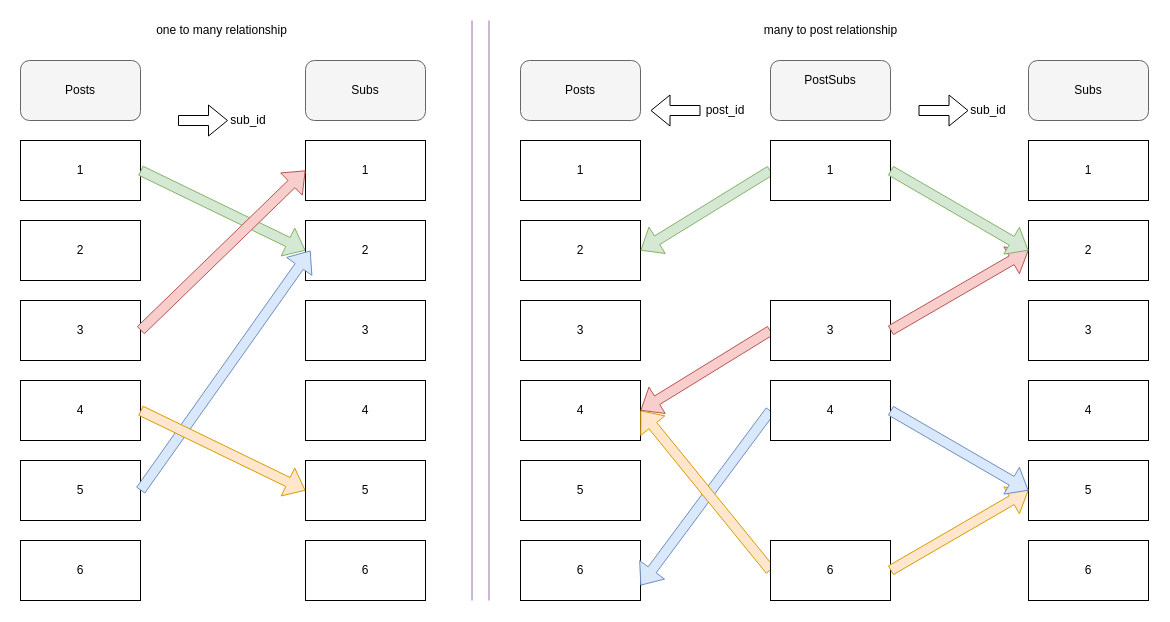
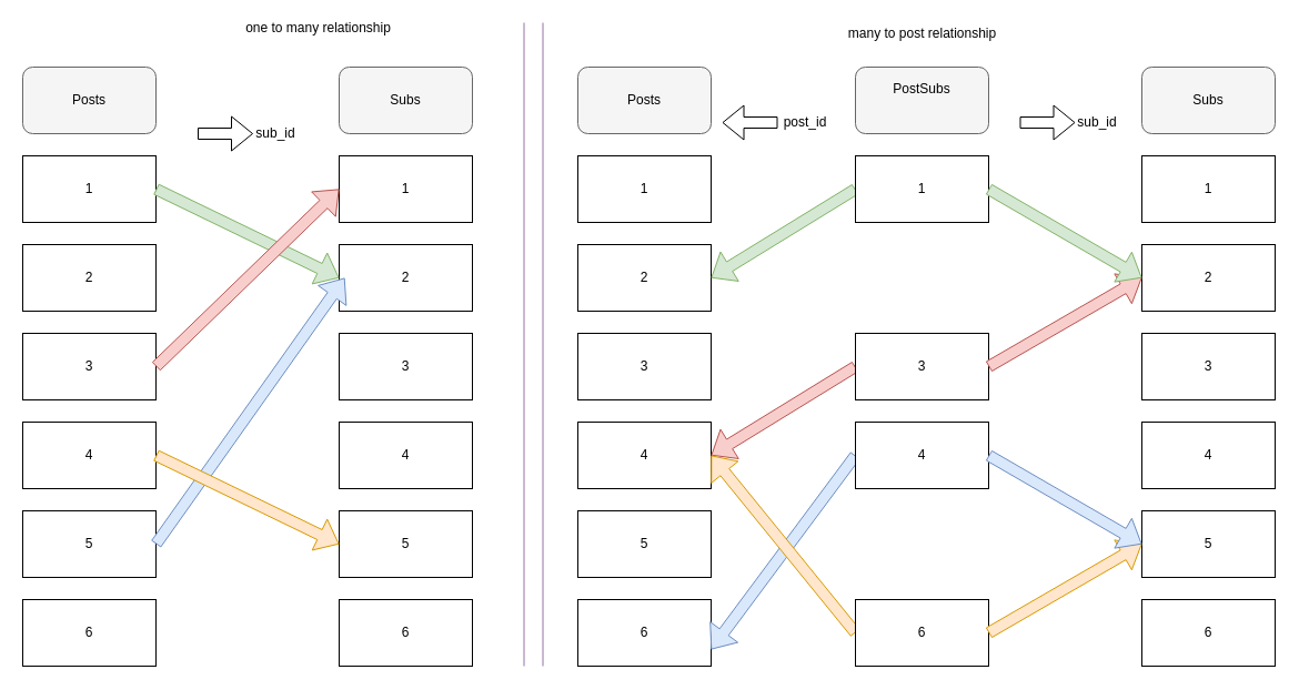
  <mxCell id="0" />
  <mxCell id="1" parent="0" />
  <mxCell id="2" value="1" style="rounded=0;whiteSpace=wrap;html=1;" parent="1" vertex="1"><mxGeometry x="20" y="140" width="120" height="60" as="geometry" /></mxCell>
  <mxCell id="3" value="2" style="rounded=0;whiteSpace=wrap;html=1;" parent="1" vertex="1"><mxGeometry x="20" y="220" width="120" height="60" as="geometry" /></mxCell>
  <mxCell id="4" value="3" style="rounded=0;whiteSpace=wrap;html=1;" parent="1" vertex="1"><mxGeometry x="20" y="300" width="120" height="60" as="geometry" /></mxCell>
  <mxCell id="5" value="4" style="rounded=0;whiteSpace=wrap;html=1;" parent="1" vertex="1"><mxGeometry x="20" y="380" width="120" height="60" as="geometry" /></mxCell>
  <mxCell id="6" value="5" style="rounded=0;whiteSpace=wrap;html=1;" parent="1" vertex="1"><mxGeometry x="20" y="460" width="120" height="60" as="geometry" /></mxCell>
  <mxCell id="7" value="6" style="rounded=0;whiteSpace=wrap;html=1;" parent="1" vertex="1"><mxGeometry x="20" y="540" width="120" height="60" as="geometry" /></mxCell>
  <mxCell id="8" value="1" style="rounded=0;whiteSpace=wrap;html=1;" parent="1" vertex="1"><mxGeometry x="305" y="140" width="120" height="60" as="geometry" /></mxCell>
  <mxCell id="9" value="2" style="rounded=0;whiteSpace=wrap;html=1;" parent="1" vertex="1"><mxGeometry x="305" y="220" width="120" height="60" as="geometry" /></mxCell>
  <mxCell id="10" value="3" style="rounded=0;whiteSpace=wrap;html=1;" parent="1" vertex="1"><mxGeometry x="305" y="300" width="120" height="60" as="geometry" /></mxCell>
  <mxCell id="11" value="4" style="rounded=0;whiteSpace=wrap;html=1;" parent="1" vertex="1"><mxGeometry x="305" y="380" width="120" height="60" as="geometry" /></mxCell>
  <mxCell id="12" value="5" style="rounded=0;whiteSpace=wrap;html=1;" parent="1" vertex="1"><mxGeometry x="305" y="460" width="120" height="60" as="geometry" /></mxCell>
  <mxCell id="13" value="6" style="rounded=0;whiteSpace=wrap;html=1;" parent="1" vertex="1"><mxGeometry x="305" y="540" width="120" height="60" as="geometry" /></mxCell>
  <mxCell id="14" value="" style="shape=flexArrow;endArrow=classic;html=1;exitX=1;exitY=0.5;exitDx=0;exitDy=0;entryX=0;entryY=0.5;entryDx=0;entryDy=0;fillColor=#d5e8d4;strokeColor=#82b366;" parent="1" source="2" target="9" edge="1"><mxGeometry width="50" height="50" relative="1" as="geometry"><mxPoint x="20" y="670" as="sourcePoint" /><mxPoint x="70" y="620" as="targetPoint" /></mxGeometry></mxCell>
  <mxCell id="15" value="" style="shape=flexArrow;endArrow=classic;html=1;exitX=1;exitY=0.5;exitDx=0;exitDy=0;entryX=0;entryY=0.5;entryDx=0;entryDy=0;fillColor=#f8cecc;strokeColor=#b85450;" parent="1" source="4" target="8" edge="1"><mxGeometry width="50" height="50" relative="1" as="geometry"><mxPoint x="20" y="670" as="sourcePoint" /><mxPoint x="70" y="620" as="targetPoint" /></mxGeometry></mxCell>
  <mxCell id="16" value="" style="shape=flexArrow;endArrow=classic;html=1;exitX=1;exitY=0.5;exitDx=0;exitDy=0;fillColor=#dae8fc;strokeColor=#6c8ebf;" parent="1" source="6" edge="1"><mxGeometry width="50" height="50" relative="1" as="geometry"><mxPoint x="20" y="670" as="sourcePoint" /><mxPoint x="310" y="250" as="targetPoint" /></mxGeometry></mxCell>
  <mxCell id="17" value="" style="shape=flexArrow;endArrow=classic;html=1;exitX=1;exitY=0.5;exitDx=0;exitDy=0;entryX=0;entryY=0.5;entryDx=0;entryDy=0;fillColor=#ffe6cc;strokeColor=#d79b00;" parent="1" source="5" target="12" edge="1"><mxGeometry width="50" height="50" relative="1" as="geometry"><mxPoint x="20" y="670" as="sourcePoint" /><mxPoint x="70" y="620" as="targetPoint" /></mxGeometry></mxCell>
  <mxCell id="18" value="" style="rounded=1;whiteSpace=wrap;html=1;fillColor=#f5f5f5;strokeColor=#666666;fontColor=#333333;" parent="1" vertex="1"><mxGeometry x="20" y="60" width="120" height="60" as="geometry" /></mxCell>
  <mxCell id="19" value="Posts" style="text;html=1;strokeColor=none;fillColor=none;align=center;verticalAlign=middle;whiteSpace=wrap;rounded=0;" parent="1" vertex="1"><mxGeometry x="60" y="80" width="40" height="20" as="geometry" /></mxCell>
  <mxCell id="20" value="" style="rounded=1;whiteSpace=wrap;html=1;fillColor=#f5f5f5;strokeColor=#666666;fontColor=#333333;" parent="1" vertex="1"><mxGeometry x="305" y="60" width="120" height="60" as="geometry" /></mxCell>
  <mxCell id="21" value="Subs" style="text;html=1;strokeColor=none;fillColor=none;align=center;verticalAlign=middle;whiteSpace=wrap;rounded=0;" parent="1" vertex="1"><mxGeometry x="345" y="80" width="40" height="20" as="geometry" /></mxCell>
  <mxCell id="22" value="1" style="rounded=0;whiteSpace=wrap;html=1;" parent="1" vertex="1"><mxGeometry x="520" y="140" width="120" height="60" as="geometry" /></mxCell>
  <mxCell id="23" value="2" style="rounded=0;whiteSpace=wrap;html=1;" parent="1" vertex="1"><mxGeometry x="520" y="220" width="120" height="60" as="geometry" /></mxCell>
  <mxCell id="24" value="3" style="rounded=0;whiteSpace=wrap;html=1;" parent="1" vertex="1"><mxGeometry x="520" y="300" width="120" height="60" as="geometry" /></mxCell>
  <mxCell id="25" value="4" style="rounded=0;whiteSpace=wrap;html=1;" parent="1" vertex="1"><mxGeometry x="520" y="380" width="120" height="60" as="geometry" /></mxCell>
  <mxCell id="26" value="5" style="rounded=0;whiteSpace=wrap;html=1;" parent="1" vertex="1"><mxGeometry x="520" y="460" width="120" height="60" as="geometry" /></mxCell>
  <mxCell id="27" value="6" style="rounded=0;whiteSpace=wrap;html=1;" parent="1" vertex="1"><mxGeometry x="520" y="540" width="120" height="60" as="geometry" /></mxCell>
  <mxCell id="28" value="1" style="rounded=0;whiteSpace=wrap;html=1;" parent="1" vertex="1"><mxGeometry x="1028" y="140" width="120" height="60" as="geometry" /></mxCell>
  <mxCell id="29" value="2" style="rounded=0;whiteSpace=wrap;html=1;" parent="1" vertex="1"><mxGeometry x="1028" y="220" width="120" height="60" as="geometry" /></mxCell>
  <mxCell id="30" value="3" style="rounded=0;whiteSpace=wrap;html=1;" parent="1" vertex="1"><mxGeometry x="1028" y="300" width="120" height="60" as="geometry" /></mxCell>
  <mxCell id="31" value="4" style="rounded=0;whiteSpace=wrap;html=1;" parent="1" vertex="1"><mxGeometry x="1028" y="380" width="120" height="60" as="geometry" /></mxCell>
  <mxCell id="32" value="5" style="rounded=0;whiteSpace=wrap;html=1;" parent="1" vertex="1"><mxGeometry x="1028" y="460" width="120" height="60" as="geometry" /></mxCell>
  <mxCell id="33" value="6" style="rounded=0;whiteSpace=wrap;html=1;" parent="1" vertex="1"><mxGeometry x="1028" y="540" width="120" height="60" as="geometry" /></mxCell>
  <mxCell id="34" value="" style="shape=flexArrow;endArrow=classic;html=1;exitX=0;exitY=0.5;exitDx=0;exitDy=0;entryX=1;entryY=0.5;entryDx=0;entryDy=0;fillColor=#d5e8d4;strokeColor=#82b366;" parent="1" source="42" target="23" edge="1"><mxGeometry width="50" height="50" relative="1" as="geometry"><mxPoint x="743" y="670" as="sourcePoint" /><mxPoint x="793" y="620" as="targetPoint" /></mxGeometry></mxCell>
  <mxCell id="35" value="" style="shape=flexArrow;endArrow=classic;html=1;exitX=0;exitY=0.5;exitDx=0;exitDy=0;entryX=1;entryY=0.5;entryDx=0;entryDy=0;fillColor=#f8cecc;strokeColor=#b85450;" parent="1" source="43" target="25" edge="1"><mxGeometry width="50" height="50" relative="1" as="geometry"><mxPoint x="743" y="670" as="sourcePoint" /><mxPoint x="793" y="620" as="targetPoint" /></mxGeometry></mxCell>
  <mxCell id="36" value="" style="shape=flexArrow;endArrow=classic;html=1;exitX=0;exitY=0.5;exitDx=0;exitDy=0;fillColor=#dae8fc;strokeColor=#6c8ebf;entryX=1;entryY=0.75;entryDx=0;entryDy=0;" parent="1" source="44" target="27" edge="1"><mxGeometry width="50" height="50" relative="1" as="geometry"><mxPoint x="743" y="670" as="sourcePoint" /><mxPoint x="1033" y="250" as="targetPoint" /></mxGeometry></mxCell>
  <mxCell id="37" value="" style="shape=flexArrow;endArrow=classic;html=1;exitX=0;exitY=0.5;exitDx=0;exitDy=0;entryX=1;entryY=0.5;entryDx=0;entryDy=0;fillColor=#ffe6cc;strokeColor=#d79b00;" parent="1" source="45" target="25" edge="1"><mxGeometry width="50" height="50" relative="1" as="geometry"><mxPoint x="743" y="670" as="sourcePoint" /><mxPoint x="793" y="620" as="targetPoint" /></mxGeometry></mxCell>
  <mxCell id="38" value="" style="rounded=1;whiteSpace=wrap;html=1;fillColor=#f5f5f5;strokeColor=#666666;fontColor=#333333;" parent="1" vertex="1"><mxGeometry x="520" y="60" width="120" height="60" as="geometry" /></mxCell>
  <mxCell id="39" value="Posts" style="text;html=1;strokeColor=none;fillColor=none;align=center;verticalAlign=middle;whiteSpace=wrap;rounded=0;" parent="1" vertex="1"><mxGeometry x="560" y="80" width="40" height="20" as="geometry" /></mxCell>
  <mxCell id="40" value="" style="rounded=1;whiteSpace=wrap;html=1;fillColor=#f5f5f5;strokeColor=#666666;fontColor=#333333;" parent="1" vertex="1"><mxGeometry x="1028" y="60" width="120" height="60" as="geometry" /></mxCell>
  <mxCell id="41" value="Subs" style="text;html=1;strokeColor=none;fillColor=none;align=center;verticalAlign=middle;whiteSpace=wrap;rounded=0;" parent="1" vertex="1"><mxGeometry x="1068" y="80" width="40" height="20" as="geometry" /></mxCell>
  <mxCell id="42" value="1" style="rounded=0;whiteSpace=wrap;html=1;" parent="1" vertex="1"><mxGeometry x="770" y="140" width="120" height="60" as="geometry" /></mxCell>
  <mxCell id="43" value="3" style="rounded=0;whiteSpace=wrap;html=1;" parent="1" vertex="1"><mxGeometry x="770" y="300" width="120" height="60" as="geometry" /></mxCell>
  <mxCell id="44" value="4" style="rounded=0;whiteSpace=wrap;html=1;" parent="1" vertex="1"><mxGeometry x="770" y="380" width="120" height="60" as="geometry" /></mxCell>
  <mxCell id="45" value="6" style="rounded=0;whiteSpace=wrap;html=1;" parent="1" vertex="1"><mxGeometry x="770" y="540" width="120" height="60" as="geometry" /></mxCell>
  <mxCell id="46" value="" style="rounded=1;whiteSpace=wrap;html=1;fillColor=#f5f5f5;strokeColor=#666666;fontColor=#333333;" parent="1" vertex="1"><mxGeometry x="770" y="60" width="120" height="60" as="geometry" /></mxCell>
  <mxCell id="47" value="PostSubs" style="text;html=1;strokeColor=none;fillColor=none;align=center;verticalAlign=middle;whiteSpace=wrap;rounded=0;" parent="1" vertex="1"><mxGeometry x="810" y="70" width="40" height="20" as="geometry" /></mxCell>
  <mxCell id="48" value="" style="shape=flexArrow;endArrow=classic;html=1;exitX=1;exitY=0.5;exitDx=0;exitDy=0;entryX=0;entryY=0.5;entryDx=0;entryDy=0;fillColor=#ffe6cc;strokeColor=#d79b00;" parent="1" source="45" target="32" edge="1"><mxGeometry width="50" height="50" relative="1" as="geometry"><mxPoint x="780" y="580" as="sourcePoint" /><mxPoint x="650" y="420" as="targetPoint" /></mxGeometry></mxCell>
  <mxCell id="49" value="" style="shape=flexArrow;endArrow=classic;html=1;exitX=1;exitY=0.5;exitDx=0;exitDy=0;fillColor=#dae8fc;strokeColor=#6c8ebf;entryX=0;entryY=0.5;entryDx=0;entryDy=0;" parent="1" source="44" target="32" edge="1"><mxGeometry width="50" height="50" relative="1" as="geometry"><mxPoint x="1028" y="402.5" as="sourcePoint" /><mxPoint x="898" y="577.5" as="targetPoint" /></mxGeometry></mxCell>
  <mxCell id="50" value="" style="shape=flexArrow;endArrow=classic;html=1;exitX=1;exitY=0.5;exitDx=0;exitDy=0;entryX=0;entryY=0.5;entryDx=0;entryDy=0;fillColor=#f8cecc;strokeColor=#b85450;" parent="1" source="43" target="29" edge="1"><mxGeometry width="50" height="50" relative="1" as="geometry"><mxPoint x="780" y="340" as="sourcePoint" /><mxPoint x="650" y="420" as="targetPoint" /></mxGeometry></mxCell>
  <mxCell id="51" value="" style="shape=flexArrow;endArrow=classic;html=1;exitX=1;exitY=0.5;exitDx=0;exitDy=0;entryX=0;entryY=0.5;entryDx=0;entryDy=0;fillColor=#d5e8d4;strokeColor=#82b366;" parent="1" source="42" target="29" edge="1"><mxGeometry width="50" height="50" relative="1" as="geometry"><mxPoint x="899" y="160" as="sourcePoint" /><mxPoint x="769" y="240" as="targetPoint" /></mxGeometry></mxCell>
  <mxCell id="52" value="" style="shape=flexArrow;endArrow=classic;html=1;" parent="1" target="53" edge="1"><mxGeometry width="50" height="50" relative="1" as="geometry"><mxPoint x="177.5" y="120" as="sourcePoint" /><mxPoint x="247.5" y="120" as="targetPoint" /></mxGeometry></mxCell>
  <mxCell id="53" value="sub_id" style="text;html=1;strokeColor=none;fillColor=none;align=center;verticalAlign=middle;whiteSpace=wrap;rounded=0;" parent="1" vertex="1"><mxGeometry x="227.5" y="110" width="40" height="20" as="geometry" /></mxCell>
  <mxCell id="54" value="" style="shape=flexArrow;endArrow=classic;html=1;" parent="1" target="55" edge="1"><mxGeometry width="50" height="50" relative="1" as="geometry"><mxPoint x="918" y="110" as="sourcePoint" /><mxPoint x="988" y="110" as="targetPoint" /></mxGeometry></mxCell>
  <mxCell id="55" value="sub_id" style="text;html=1;strokeColor=none;fillColor=none;align=center;verticalAlign=middle;whiteSpace=wrap;rounded=0;" parent="1" vertex="1"><mxGeometry x="968" y="100" width="40" height="20" as="geometry" /></mxCell>
  <mxCell id="56" value="" style="shape=flexArrow;endArrow=classic;html=1;" parent="1" edge="1"><mxGeometry width="50" height="50" relative="1" as="geometry"><mxPoint x="700" y="110" as="sourcePoint" /><mxPoint x="650" y="110" as="targetPoint" /></mxGeometry></mxCell>
  <mxCell id="57" value="post_id" style="text;html=1;strokeColor=none;fillColor=none;align=center;verticalAlign=middle;whiteSpace=wrap;rounded=0;" parent="1" vertex="1"><mxGeometry x="705" y="100" width="40" height="20" as="geometry" /></mxCell>
- <mxCell id="58" value="one to many relationship" style="text;html=1;strokeColor=none;fillColor=none;align=center;verticalAlign=middle;whiteSpace=wrap;rounded=0;" parent="1" vertex="1"><mxGeometry x="130" y="20" width="183" height="20" as="geometry" /></mxCell>
+ <mxCell id="58" value="one to many relationship" style="text;html=1;strokeColor=none;fillColor=none;align=center;verticalAlign=middle;whiteSpace=wrap;rounded=0;" parent="1" vertex="1"><mxGeometry x="195" y="15" width="183" height="20" as="geometry" /></mxCell>
  <mxCell id="59" value="many to post relationship" style="text;html=1;strokeColor=none;fillColor=none;align=center;verticalAlign=middle;whiteSpace=wrap;rounded=0;" parent="1" vertex="1"><mxGeometry x="738.5" y="20" width="183" height="20" as="geometry" /></mxCell>
  <mxCell id="60" value="" style="shape=link;html=1;width=17;fillColor=#e1d5e7;strokeColor=#9673a6;" parent="1" edge="1"><mxGeometry width="50" height="50" relative="1" as="geometry"><mxPoint x="480" y="600" as="sourcePoint" /><mxPoint x="480" y="20" as="targetPoint" /></mxGeometry></mxCell>
